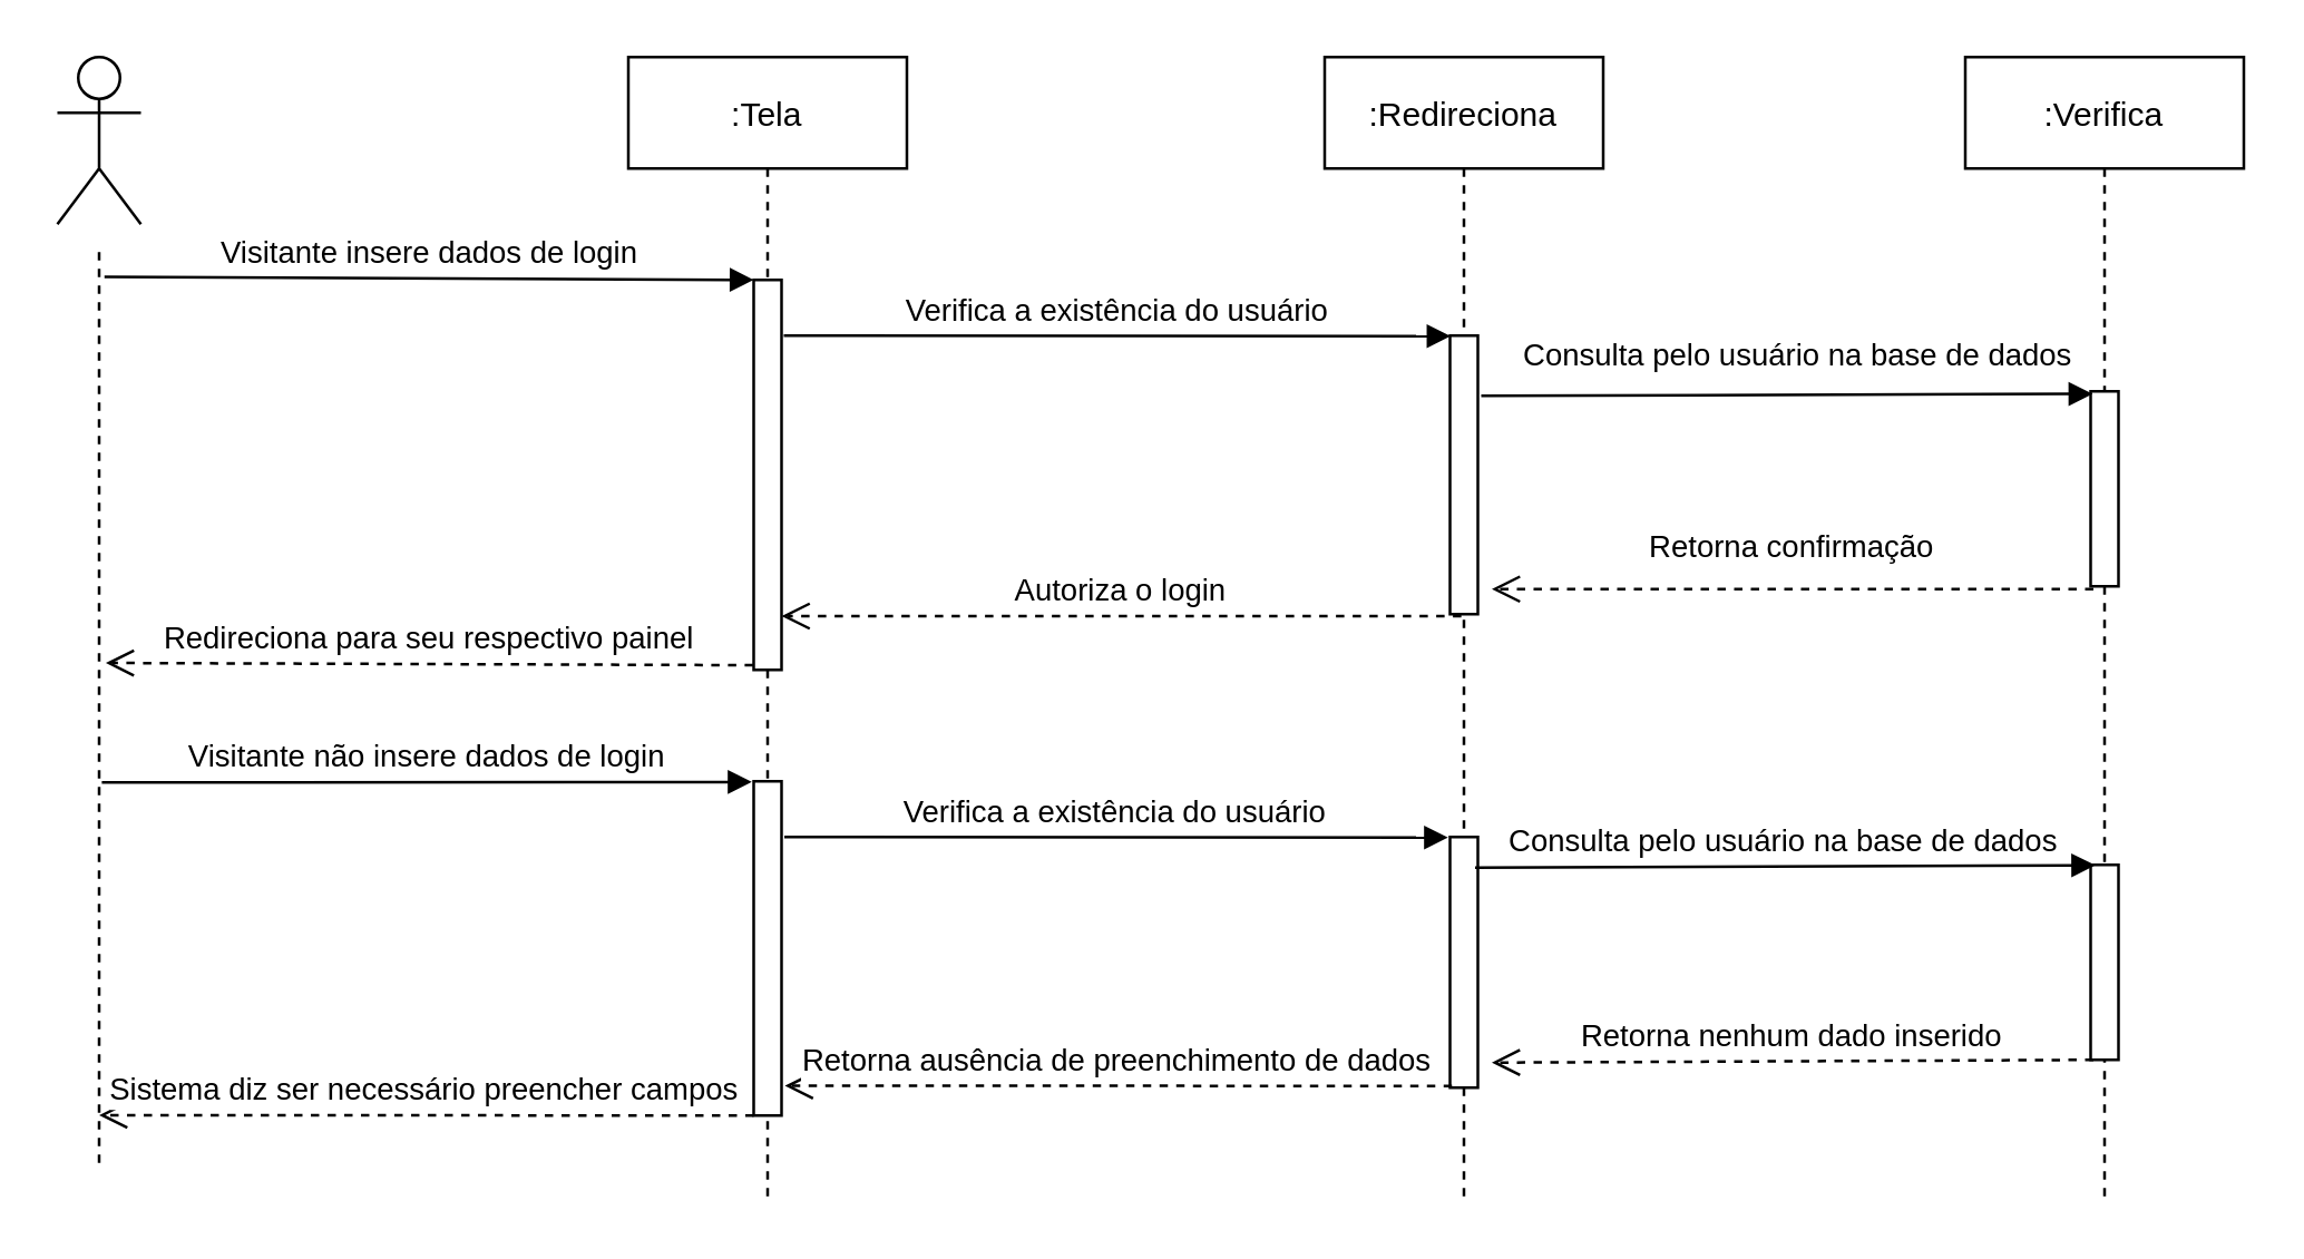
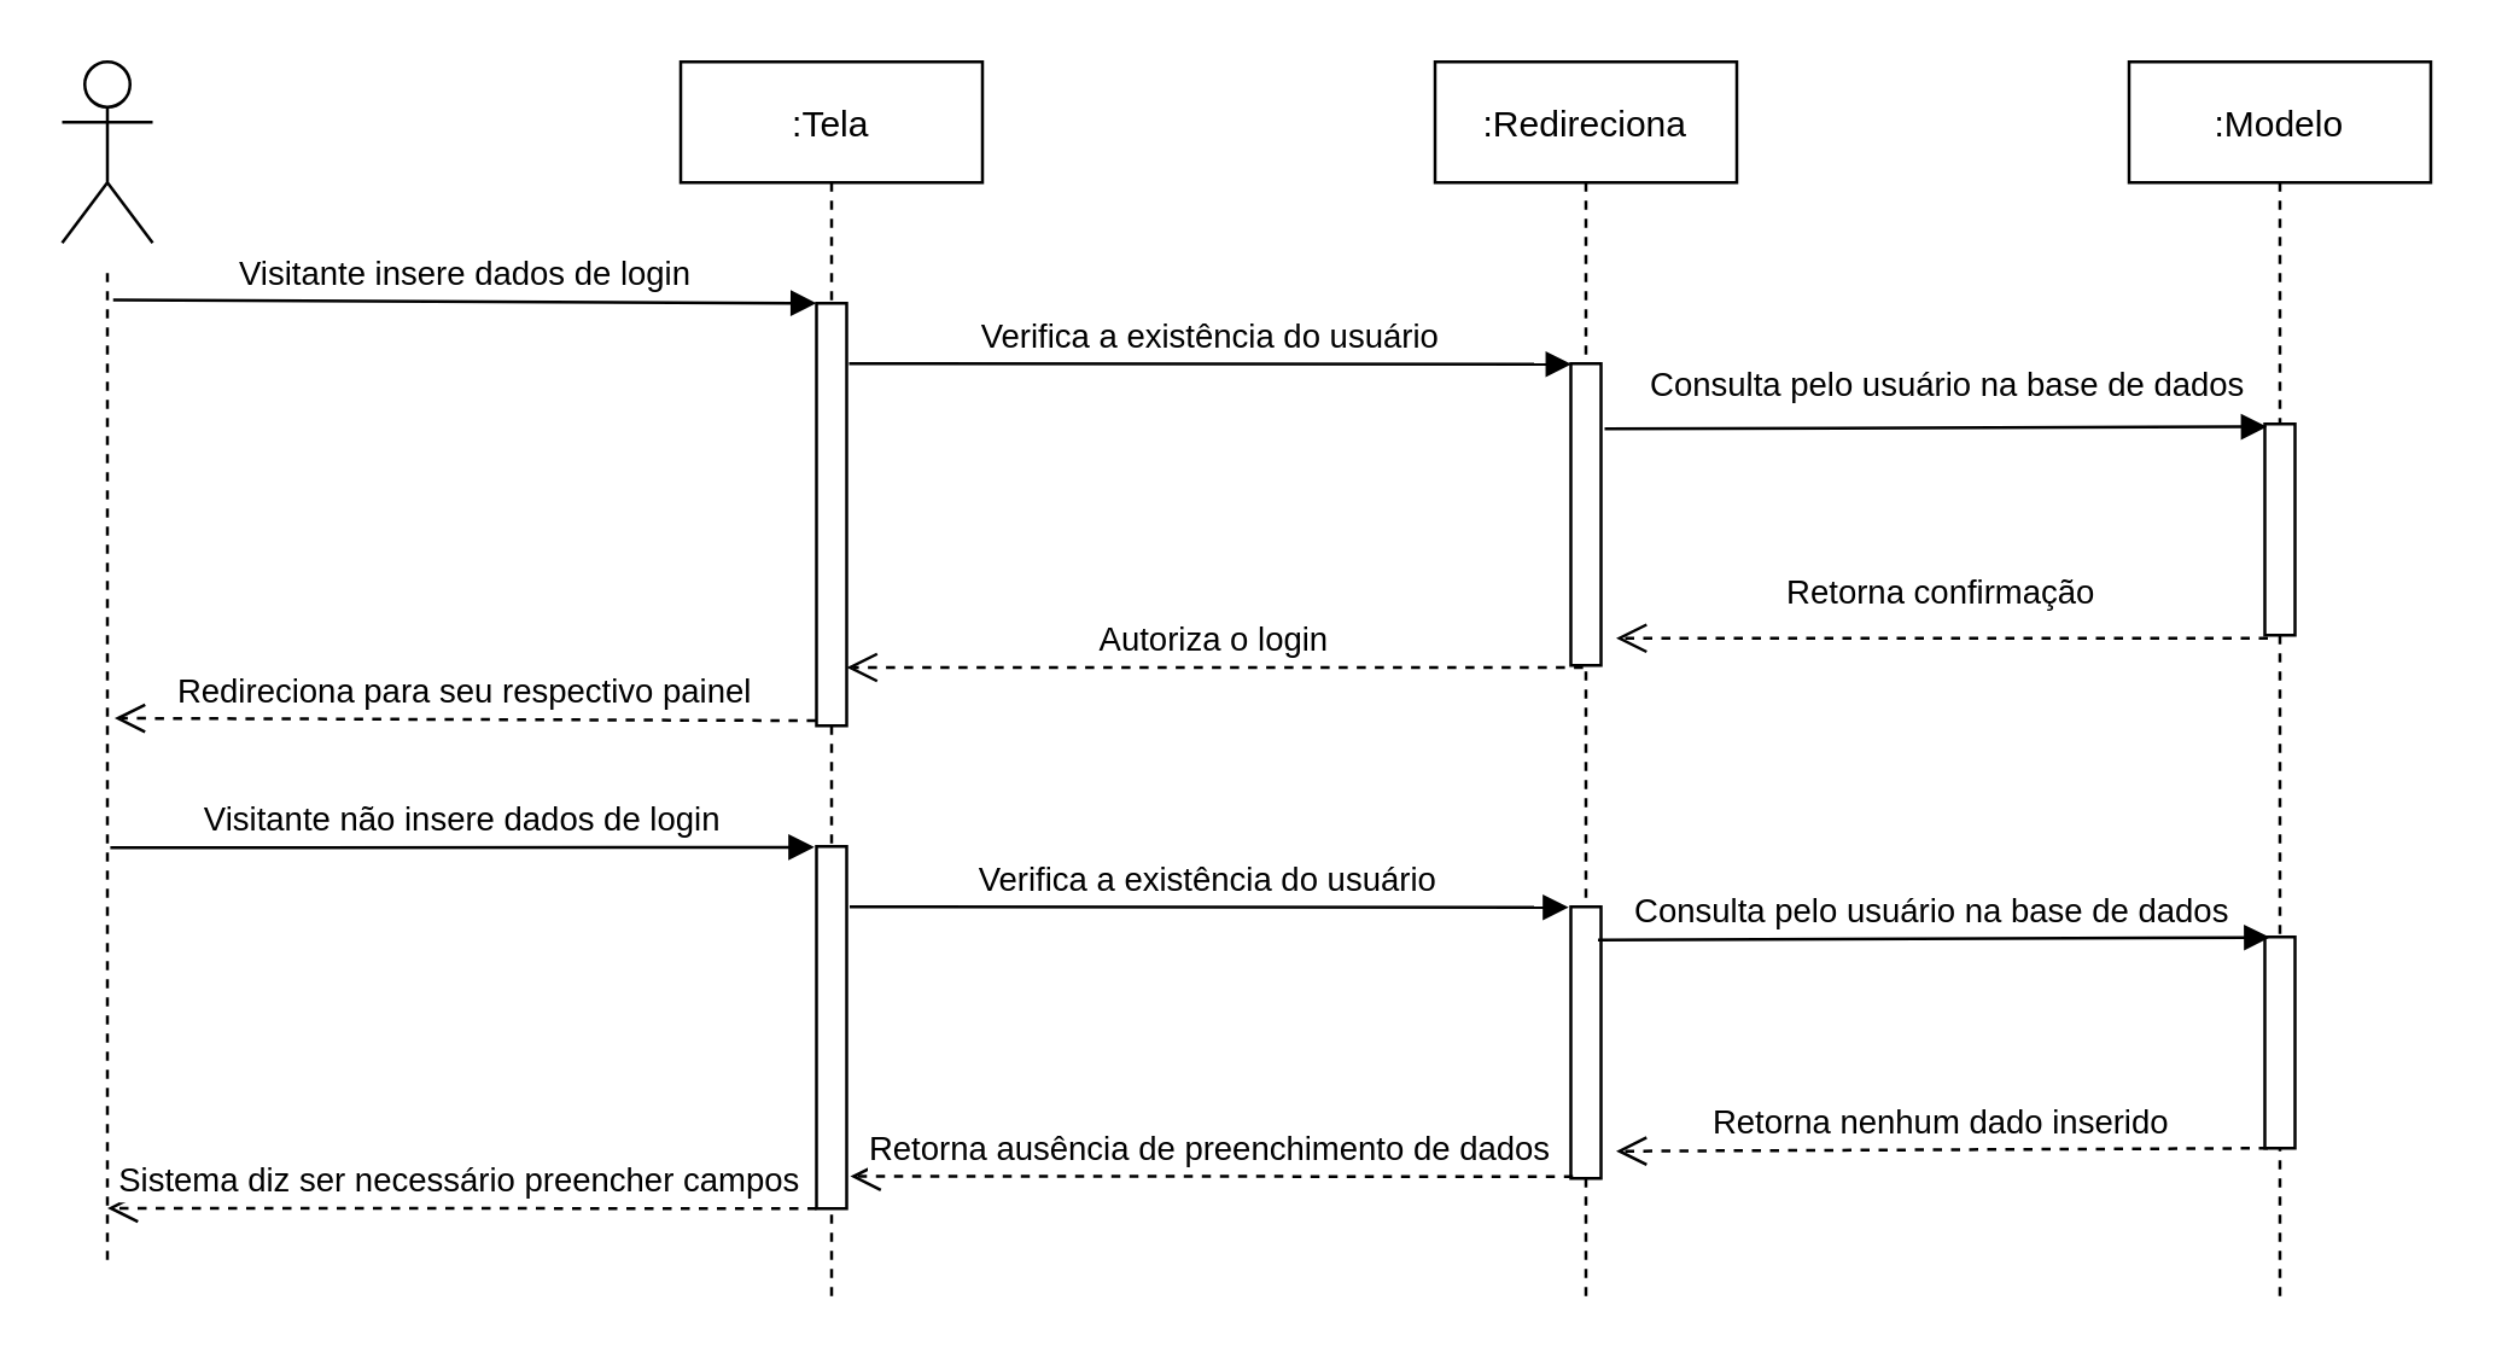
  <mxCell id="0" />
  <mxCell id="1" parent="0" />
  <mxCell id="2" value=":Tela" style="shape=umlLifeline;perimeter=lifelinePerimeter;container=1;collapsible=0;recursiveResize=0;rounded=0;shadow=0;strokeWidth=1;" parent="1" vertex="1"><mxGeometry x="225" y="20" width="100" height="410" as="geometry" /></mxCell>
  <mxCell id="3" value="" style="points=[];perimeter=orthogonalPerimeter;rounded=0;shadow=0;strokeWidth=1;" parent="2" vertex="1"><mxGeometry x="45" y="80" width="10" height="140" as="geometry" /></mxCell>
  <mxCell id="4" value="" style="points=[];perimeter=orthogonalPerimeter;rounded=0;shadow=0;strokeWidth=1;" parent="2" vertex="1"><mxGeometry x="45" y="260" width="10" height="120" as="geometry" /></mxCell>
  <mxCell id="5" value=":Redireciona" style="shape=umlLifeline;perimeter=lifelinePerimeter;container=1;collapsible=0;recursiveResize=0;rounded=0;shadow=0;strokeWidth=1;" parent="1" vertex="1"><mxGeometry x="475" y="20" width="100" height="410" as="geometry" /></mxCell>
  <mxCell id="6" value="" style="points=[];perimeter=orthogonalPerimeter;rounded=0;shadow=0;strokeWidth=1;" parent="5" vertex="1"><mxGeometry x="45" y="100" width="10" height="100" as="geometry" /></mxCell>
  <mxCell id="7" value="" style="points=[];perimeter=orthogonalPerimeter;rounded=0;shadow=0;strokeWidth=1;" parent="5" vertex="1"><mxGeometry x="45" y="280" width="10" height="90" as="geometry" /></mxCell>
  <mxCell id="8" value="Autoriza o login" style="verticalAlign=bottom;endArrow=open;dashed=1;endSize=8;exitX=0.405;exitY=1.007;shadow=0;strokeWidth=1;exitDx=0;exitDy=0;exitPerimeter=0;" parent="1" source="6" target="3" edge="1"><mxGeometry relative="1" as="geometry"><mxPoint x="380" y="176" as="targetPoint" /></mxGeometry></mxCell>
  <mxCell id="9" value="Verifica a existência do usuário" style="verticalAlign=bottom;endArrow=block;shadow=0;strokeWidth=1;exitX=1.08;exitY=0.143;exitDx=0;exitDy=0;exitPerimeter=0;entryX=0.024;entryY=0.002;entryDx=0;entryDy=0;entryPerimeter=0;" parent="1" source="3" target="6" edge="1"><mxGeometry relative="1" as="geometry"><mxPoint x="380" y="100" as="sourcePoint" /><mxPoint x="505" y="129" as="targetPoint" /></mxGeometry></mxCell>
  <mxCell id="10" value="Retorna confirmação" style="verticalAlign=bottom;endArrow=open;dashed=1;endSize=8;exitX=0.1;exitY=1.014;shadow=0;strokeWidth=1;exitDx=0;exitDy=0;exitPerimeter=0;" parent="1" source="12" edge="1"><mxGeometry y="-6" relative="1" as="geometry"><mxPoint x="535" y="211" as="targetPoint" /><mxPoint as="offset" /></mxGeometry></mxCell>
- <mxCell id="11" value=":Verifica" style="shape=umlLifeline;perimeter=lifelinePerimeter;container=1;collapsible=0;recursiveResize=0;rounded=0;shadow=0;strokeWidth=1;size=40;" parent="1" vertex="1"><mxGeometry x="705" y="20" width="100" height="410" as="geometry" /></mxCell>
+ <mxCell id="11" value=":Modelo" style="shape=umlLifeline;perimeter=lifelinePerimeter;container=1;collapsible=0;recursiveResize=0;rounded=0;shadow=0;strokeWidth=1;size=40;" parent="1" vertex="1"><mxGeometry x="705" y="20" width="100" height="410" as="geometry" /></mxCell>
  <mxCell id="12" value="" style="points=[];perimeter=orthogonalPerimeter;rounded=0;shadow=0;strokeWidth=1;" parent="11" vertex="1"><mxGeometry x="45" y="120" width="10" height="70" as="geometry" /></mxCell>
  <mxCell id="13" value="" style="points=[];perimeter=orthogonalPerimeter;rounded=0;shadow=0;strokeWidth=1;" parent="11" vertex="1"><mxGeometry x="45" y="290" width="10" height="70" as="geometry" /></mxCell>
  <mxCell id="14" value="Consulta pelo usuário na base de dados" style="verticalAlign=bottom;endArrow=block;entryX=0.067;entryY=0.013;shadow=0;strokeWidth=1;exitX=1.12;exitY=0.216;exitDx=0;exitDy=0;exitPerimeter=0;entryDx=0;entryDy=0;entryPerimeter=0;" parent="1" source="6" target="12" edge="1"><mxGeometry x="0.04" y="5" relative="1" as="geometry"><mxPoint x="465" y="130" as="sourcePoint" /><mxPoint x="635" y="130" as="targetPoint" /><mxPoint as="offset" /></mxGeometry></mxCell>
  <mxCell id="15" value="" style="shape=umlLifeline;perimeter=lifelinePerimeter;container=1;collapsible=0;recursiveResize=0;rounded=0;shadow=0;strokeWidth=1;size=0;" parent="1" vertex="1"><mxGeometry x="25" y="90" width="20" height="330" as="geometry" /></mxCell>
  <mxCell id="16" value="Visitante insere dados de login" style="verticalAlign=bottom;startArrow=none;endArrow=block;startSize=8;shadow=0;strokeWidth=1;startFill=0;exitX=0.595;exitY=0.027;exitDx=0;exitDy=0;exitPerimeter=0;" parent="1" source="15" target="3" edge="1"><mxGeometry relative="1" as="geometry"><mxPoint x="55" y="100" as="sourcePoint" /></mxGeometry></mxCell>
  <mxCell id="17" value="Retorna ausência de preenchimento de dados" style="verticalAlign=bottom;endArrow=open;dashed=1;endSize=8;shadow=0;strokeWidth=1;entryX=1.119;entryY=0.911;entryDx=0;entryDy=0;entryPerimeter=0;exitX=0.071;exitY=0.993;exitDx=0;exitDy=0;exitPerimeter=0;" parent="1" source="7" target="4" edge="1"><mxGeometry relative="1" as="geometry"><mxPoint x="445" y="550" as="targetPoint" /></mxGeometry></mxCell>
  <mxCell id="18" value="Verifica a existência do usuário" style="verticalAlign=bottom;endArrow=block;shadow=0;strokeWidth=1;entryX=-0.071;entryY=0.002;entryDx=0;entryDy=0;entryPerimeter=0;" parent="1" target="7" edge="1"><mxGeometry relative="1" as="geometry"><mxPoint x="281" y="300" as="sourcePoint" /><mxPoint x="445" y="318" as="targetPoint" /></mxGeometry></mxCell>
  <mxCell id="19" value="Retorna nenhum dado inserido" style="verticalAlign=bottom;endArrow=open;dashed=1;endSize=8;shadow=0;strokeWidth=1;exitX=0.1;exitY=1;exitDx=0;exitDy=0;exitPerimeter=0;" parent="1" source="13" edge="1"><mxGeometry relative="1" as="geometry"><mxPoint x="535" y="381" as="targetPoint" /><mxPoint x="695" y="410" as="sourcePoint" /></mxGeometry></mxCell>
  <mxCell id="20" value="Consulta pelo usuário na base de dados" style="verticalAlign=bottom;startArrow=none;endArrow=block;startSize=8;shadow=0;strokeWidth=1;startFill=0;entryX=0.167;entryY=0.002;entryDx=0;entryDy=0;entryPerimeter=0;exitX=0.9;exitY=0.122;exitDx=0;exitDy=0;exitPerimeter=0;" parent="1" source="7" target="13" edge="1"><mxGeometry relative="1" as="geometry"><mxPoint x="545" y="310" as="sourcePoint" /><mxPoint x="642.5" y="330" as="targetPoint" /></mxGeometry></mxCell>
  <mxCell id="21" value="Visitante não insere dados de login" style="verticalAlign=bottom;endArrow=block;shadow=0;strokeWidth=1;entryX=-0.071;entryY=0.002;entryDx=0;entryDy=0;entryPerimeter=0;exitX=0.548;exitY=0.577;exitDx=0;exitDy=0;exitPerimeter=0;" parent="1" source="15" target="4" edge="1"><mxGeometry relative="1" as="geometry"><mxPoint x="45" y="280" as="sourcePoint" /><mxPoint x="255" y="320" as="targetPoint" /><Array as="points" /></mxGeometry></mxCell>
  <mxCell id="22" value="Redireciona para seu respectivo painel" style="verticalAlign=bottom;endArrow=open;dashed=1;endSize=8;exitX=-0.024;exitY=0.988;shadow=0;strokeWidth=1;exitDx=0;exitDy=0;exitPerimeter=0;entryX=0.619;entryY=0.447;entryDx=0;entryDy=0;entryPerimeter=0;" parent="1" source="3" target="15" edge="1"><mxGeometry relative="1" as="geometry"><mxPoint x="45" y="239" as="targetPoint" /><mxPoint x="215" y="200" as="sourcePoint" /></mxGeometry></mxCell>
  <mxCell id="23" value="Sistema diz ser necessário preencher campos" style="verticalAlign=bottom;endArrow=open;dashed=1;endSize=8;shadow=0;strokeWidth=1;entryX=0.5;entryY=0.939;entryDx=0;entryDy=0;entryPerimeter=0;" parent="1" target="15" edge="1"><mxGeometry relative="1" as="geometry"><mxPoint x="45" y="400" as="targetPoint" /><mxPoint x="270" y="400" as="sourcePoint" /></mxGeometry></mxCell>
  <mxCell id="24" value="" style="shape=umlActor;verticalLabelPosition=bottom;verticalAlign=top;html=1;outlineConnect=0;" parent="1" vertex="1"><mxGeometry x="20" y="20" width="30" height="60" as="geometry" /></mxCell>
